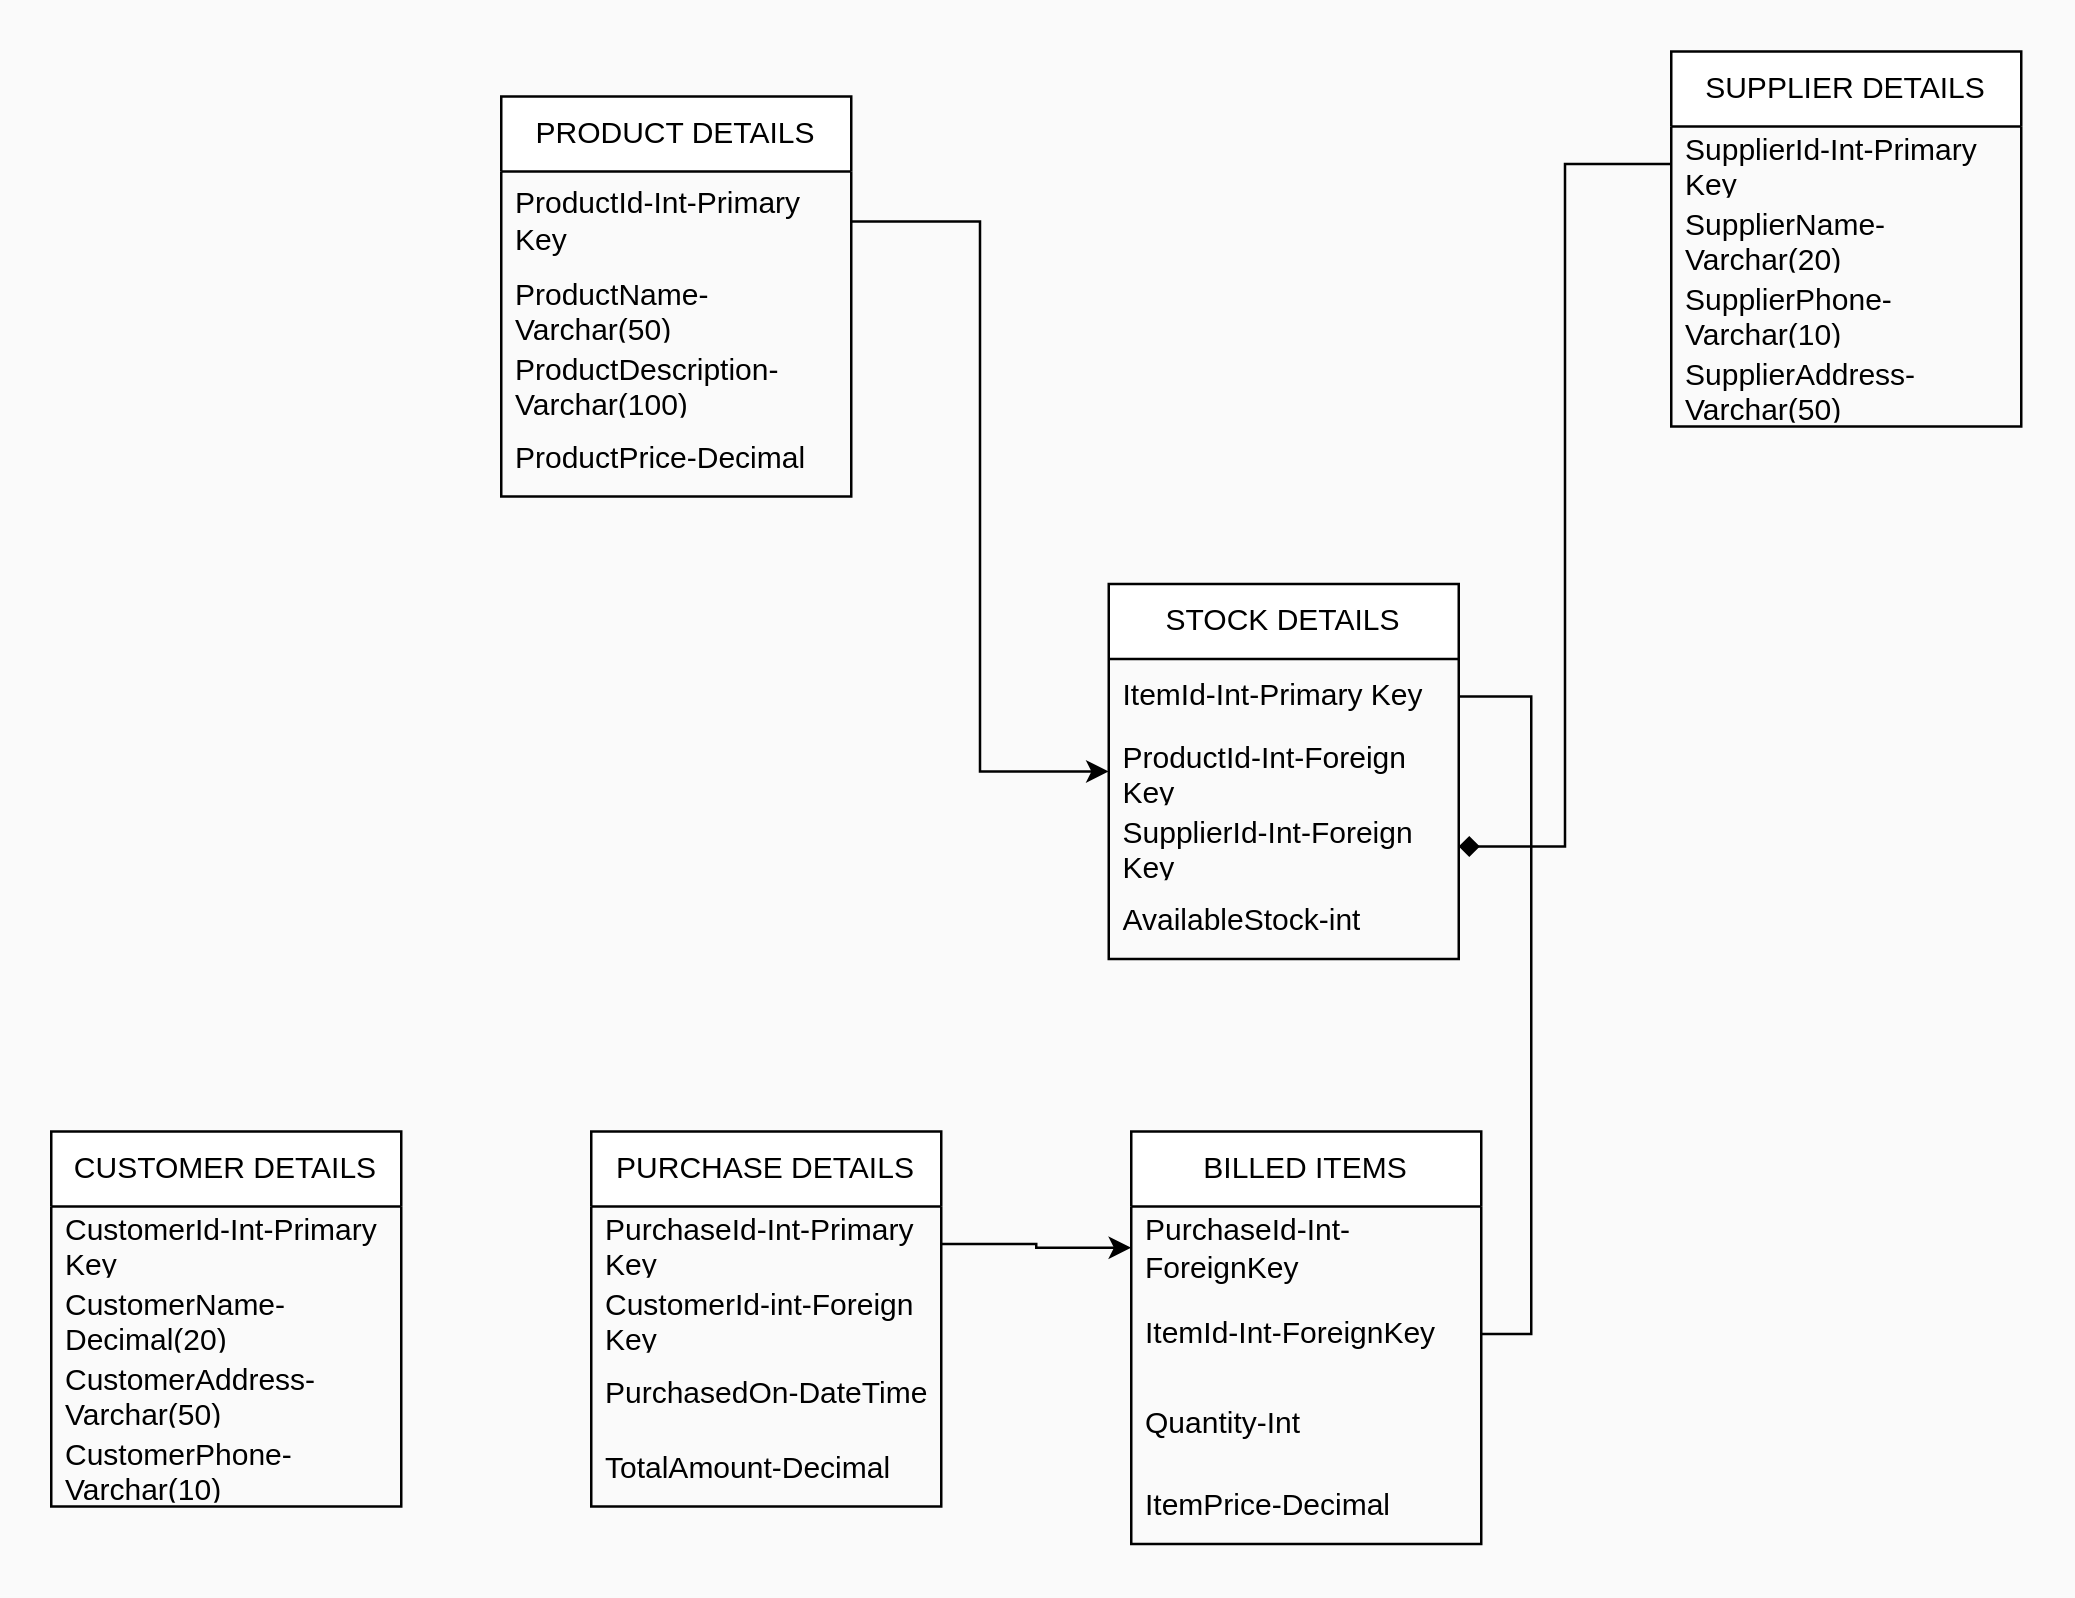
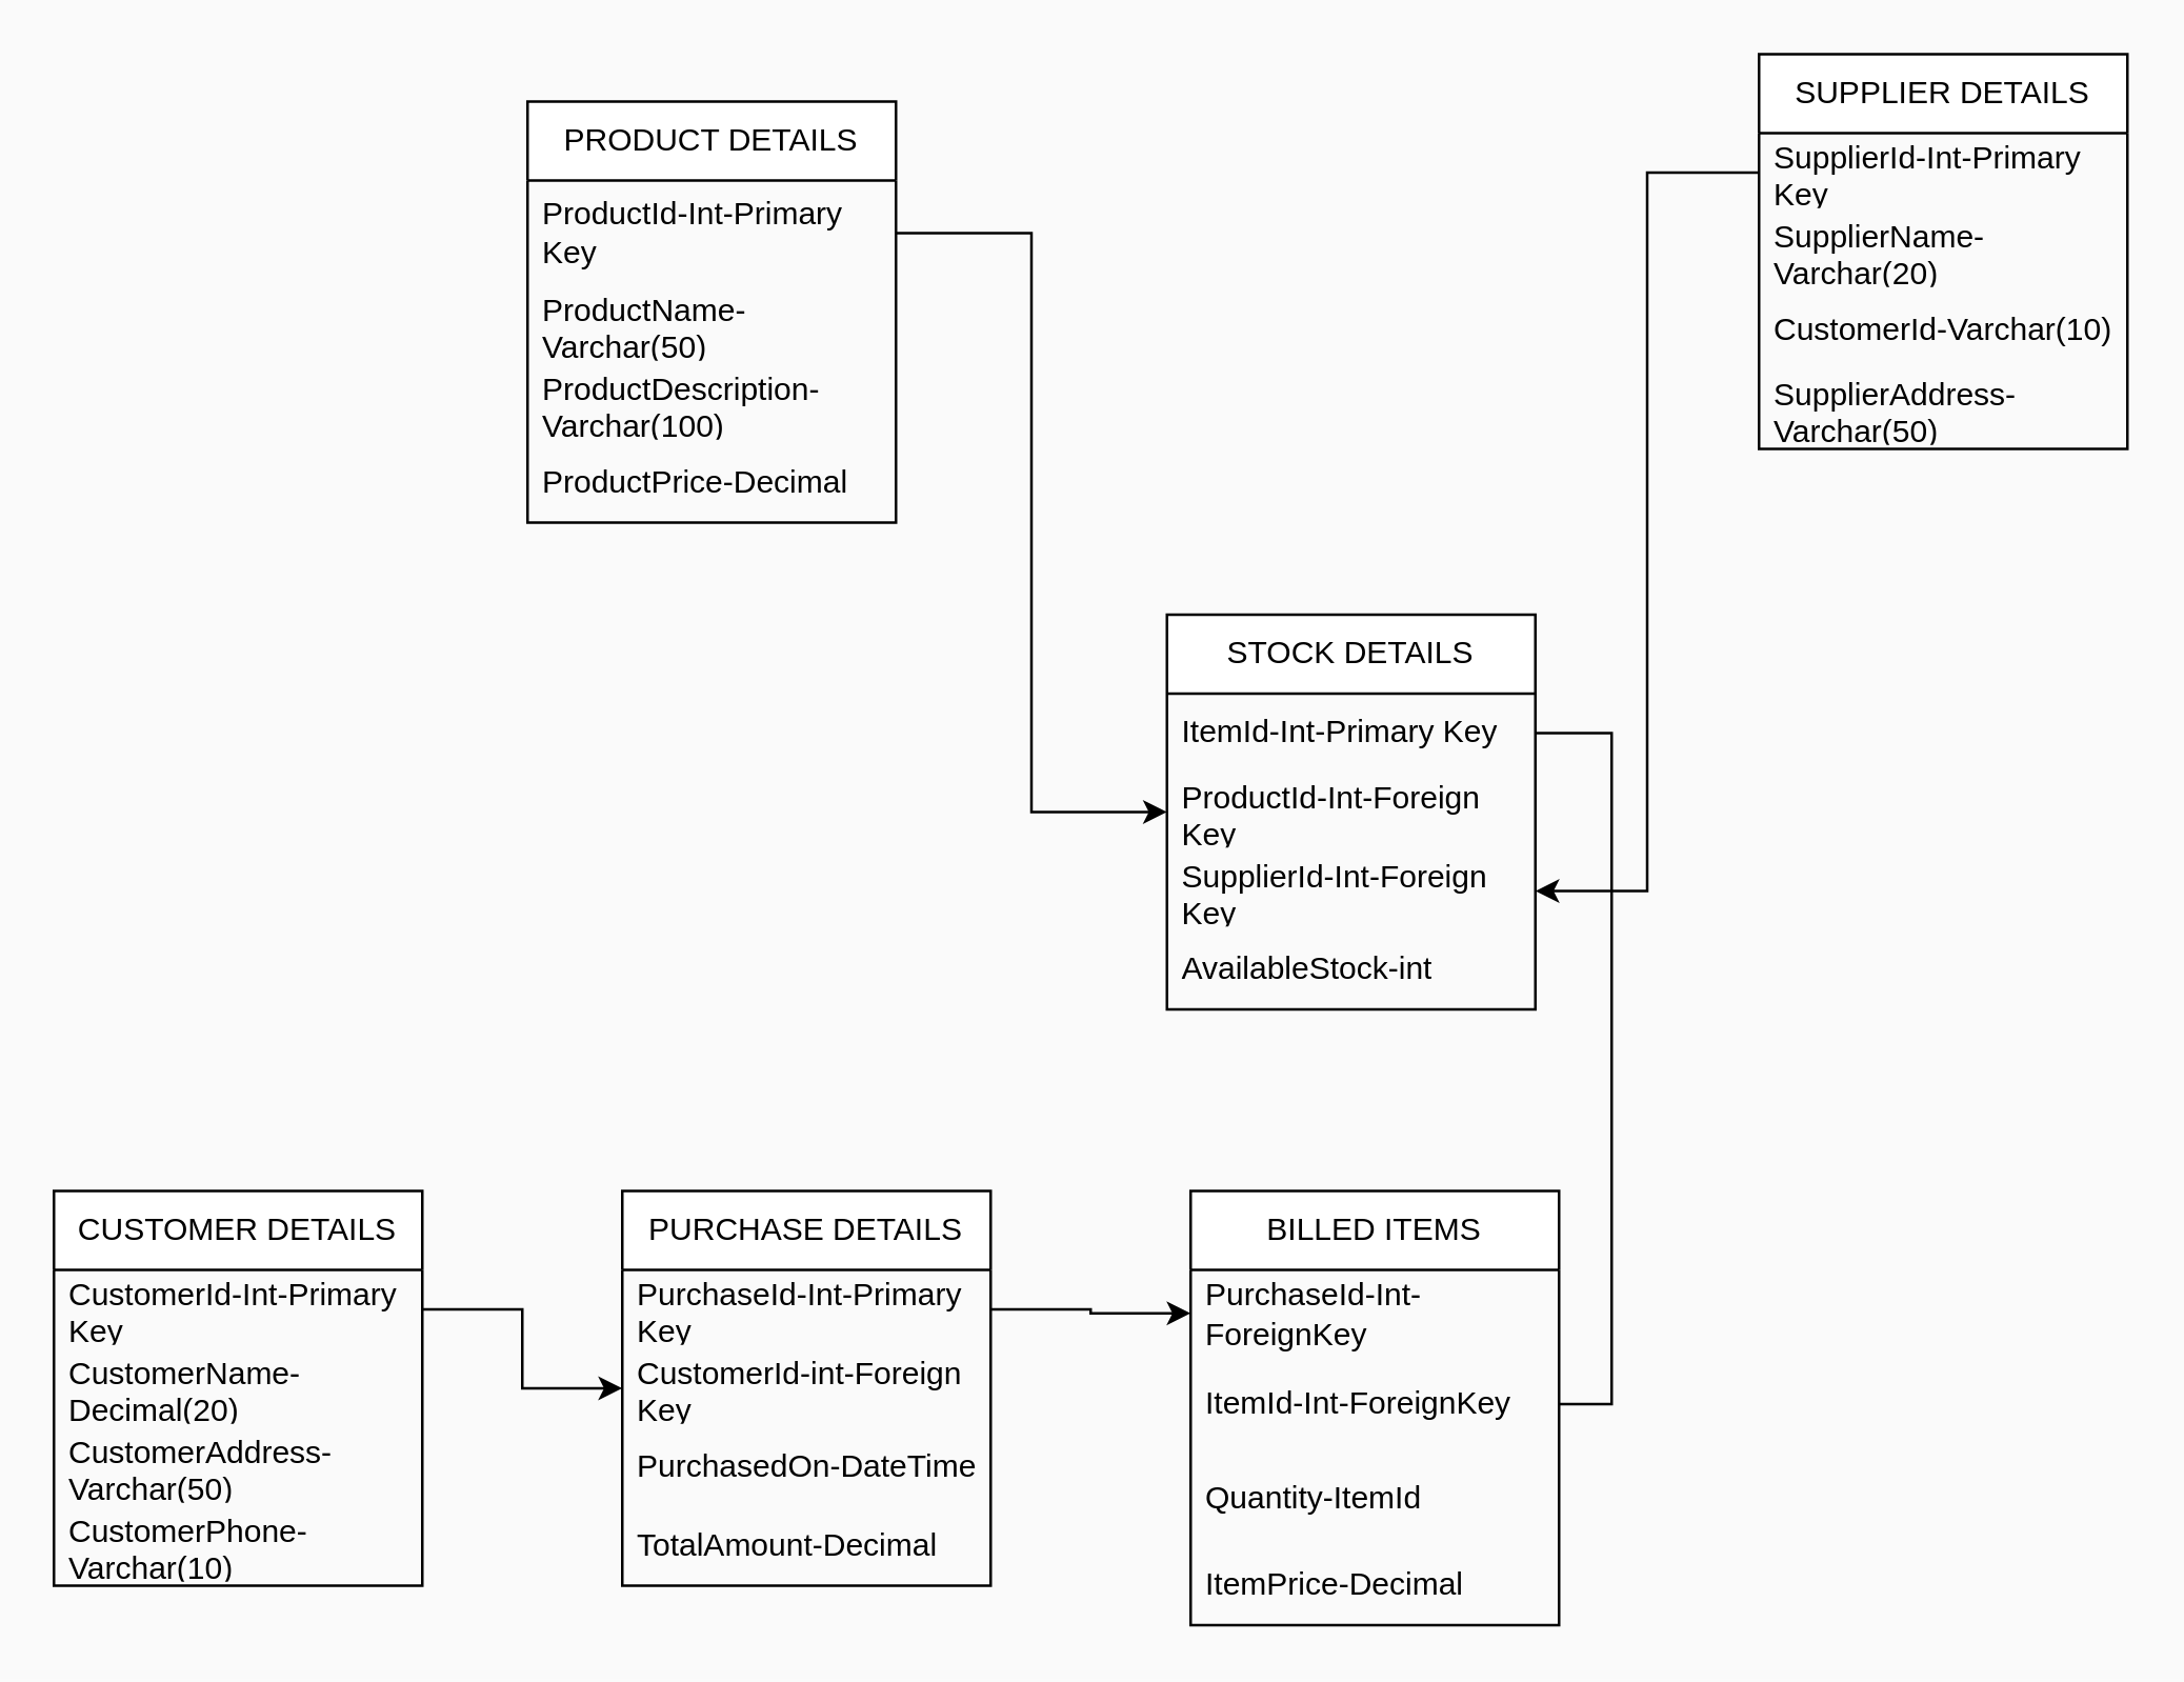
  <mxCell id="0" />
  <mxCell id="1" parent="0" />
  <mxCell id="2" value="PRODUCT DETAILS" style="swimlane;fontStyle=0;childLayout=stackLayout;horizontal=1;startSize=30;horizontalStack=0;resizeParent=1;resizeParentMax=0;resizeLast=0;collapsible=1;marginBottom=0;whiteSpace=wrap;html=1;" vertex="1" parent="1"><mxGeometry x="200" y="38" width="140" height="160" as="geometry" /></mxCell>
  <mxCell id="3" value="ProductId-Int-Primary Key" style="text;strokeColor=none;fillColor=none;align=left;verticalAlign=middle;spacingLeft=4;spacingRight=4;overflow=hidden;points=[[0,0.5],[1,0.5]];portConstraint=eastwest;rotatable=0;whiteSpace=wrap;html=1;" vertex="1" parent="2"><mxGeometry y="30" width="140" height="40" as="geometry" /></mxCell>
  <mxCell id="4" value="ProductName-Varchar(50)" style="text;strokeColor=none;fillColor=none;align=left;verticalAlign=middle;spacingLeft=4;spacingRight=4;overflow=hidden;points=[[0,0.5],[1,0.5]];portConstraint=eastwest;rotatable=0;whiteSpace=wrap;html=1;" vertex="1" parent="2"><mxGeometry y="70" width="140" height="30" as="geometry" /></mxCell>
  <mxCell id="5" value="ProductDescription-Varchar(100)" style="text;strokeColor=none;fillColor=none;align=left;verticalAlign=middle;spacingLeft=4;spacingRight=4;overflow=hidden;points=[[0,0.5],[1,0.5]];portConstraint=eastwest;rotatable=0;whiteSpace=wrap;html=1;" vertex="1" parent="2"><mxGeometry y="100" width="140" height="30" as="geometry" /></mxCell>
  <mxCell id="6" value="ProductPrice-Decimal" style="text;strokeColor=none;fillColor=none;align=left;verticalAlign=middle;spacingLeft=4;spacingRight=4;overflow=hidden;points=[[0,0.5],[1,0.5]];portConstraint=eastwest;rotatable=0;whiteSpace=wrap;html=1;" vertex="1" parent="2"><mxGeometry y="130" width="140" height="30" as="geometry" /></mxCell>
  <mxCell id="7" value="SUPPLIER DETAILS" style="swimlane;fontStyle=0;childLayout=stackLayout;horizontal=1;startSize=30;horizontalStack=0;resizeParent=1;resizeParentMax=0;resizeLast=0;collapsible=1;marginBottom=0;whiteSpace=wrap;html=1;" vertex="1" parent="1"><mxGeometry x="668" y="20" width="140" height="150" as="geometry" /></mxCell>
  <mxCell id="8" value="SupplierId-Int-Primary Key" style="text;strokeColor=none;fillColor=none;align=left;verticalAlign=middle;spacingLeft=4;spacingRight=4;overflow=hidden;points=[[0,0.5],[1,0.5]];portConstraint=eastwest;rotatable=0;whiteSpace=wrap;html=1;" vertex="1" parent="7"><mxGeometry y="30" width="140" height="30" as="geometry" /></mxCell>
  <mxCell id="9" value="SupplierName-Varchar(20)" style="text;strokeColor=none;fillColor=none;align=left;verticalAlign=middle;spacingLeft=4;spacingRight=4;overflow=hidden;points=[[0,0.5],[1,0.5]];portConstraint=eastwest;rotatable=0;whiteSpace=wrap;html=1;" vertex="1" parent="7"><mxGeometry y="60" width="140" height="30" as="geometry" /></mxCell>
- <mxCell id="10" value="SupplierPhone-Varchar(10)" style="text;strokeColor=none;fillColor=none;align=left;verticalAlign=middle;spacingLeft=4;spacingRight=4;overflow=hidden;points=[[0,0.5],[1,0.5]];portConstraint=eastwest;rotatable=0;whiteSpace=wrap;html=1;" vertex="1" parent="7"><mxGeometry y="90" width="140" height="30" as="geometry" /></mxCell>
+ <mxCell id="10" value="CustomerId-Varchar(10)" style="text;strokeColor=none;fillColor=none;align=left;verticalAlign=middle;spacingLeft=4;spacingRight=4;overflow=hidden;points=[[0,0.5],[1,0.5]];portConstraint=eastwest;rotatable=0;whiteSpace=wrap;html=1;" vertex="1" parent="7"><mxGeometry y="90" width="140" height="30" as="geometry" /></mxCell>
  <mxCell id="11" value="SupplierAddress-Varchar(50)" style="text;strokeColor=none;fillColor=none;align=left;verticalAlign=middle;spacingLeft=4;spacingRight=4;overflow=hidden;points=[[0,0.5],[1,0.5]];portConstraint=eastwest;rotatable=0;whiteSpace=wrap;html=1;" vertex="1" parent="7"><mxGeometry y="120" width="140" height="30" as="geometry" /></mxCell>
  <mxCell id="12" value="CUSTOMER DETAILS" style="swimlane;fontStyle=0;childLayout=stackLayout;horizontal=1;startSize=30;horizontalStack=0;resizeParent=1;resizeParentMax=0;resizeLast=0;collapsible=1;marginBottom=0;whiteSpace=wrap;html=1;" vertex="1" parent="1"><mxGeometry x="20" y="452" width="140" height="150" as="geometry" /></mxCell>
  <mxCell id="13" value="CustomerId-Int-Primary Key" style="text;strokeColor=none;fillColor=none;align=left;verticalAlign=middle;spacingLeft=4;spacingRight=4;overflow=hidden;points=[[0,0.5],[1,0.5]];portConstraint=eastwest;rotatable=0;whiteSpace=wrap;html=1;" vertex="1" parent="12"><mxGeometry y="30" width="140" height="30" as="geometry" /></mxCell>
  <mxCell id="14" value="CustomerName-Decimal(20)" style="text;strokeColor=none;fillColor=none;align=left;verticalAlign=middle;spacingLeft=4;spacingRight=4;overflow=hidden;points=[[0,0.5],[1,0.5]];portConstraint=eastwest;rotatable=0;whiteSpace=wrap;html=1;" vertex="1" parent="12"><mxGeometry y="60" width="140" height="30" as="geometry" /></mxCell>
  <mxCell id="15" value="CustomerAddress-Varchar(50)" style="text;strokeColor=none;fillColor=none;align=left;verticalAlign=middle;spacingLeft=4;spacingRight=4;overflow=hidden;points=[[0,0.5],[1,0.5]];portConstraint=eastwest;rotatable=0;whiteSpace=wrap;html=1;" vertex="1" parent="12"><mxGeometry y="90" width="140" height="30" as="geometry" /></mxCell>
  <mxCell id="16" value="CustomerPhone-Varchar(10)" style="text;strokeColor=none;fillColor=none;align=left;verticalAlign=middle;spacingLeft=4;spacingRight=4;overflow=hidden;points=[[0,0.5],[1,0.5]];portConstraint=eastwest;rotatable=0;whiteSpace=wrap;html=1;" vertex="1" parent="12"><mxGeometry y="120" width="140" height="30" as="geometry" /></mxCell>
  <mxCell id="17" value="STOCK DETAILS" style="swimlane;fontStyle=0;childLayout=stackLayout;horizontal=1;startSize=30;horizontalStack=0;resizeParent=1;resizeParentMax=0;resizeLast=0;collapsible=1;marginBottom=0;whiteSpace=wrap;html=1;" vertex="1" parent="1"><mxGeometry x="443" y="233" width="140" height="150" as="geometry" /></mxCell>
  <mxCell id="18" value="ItemId-Int-Primary Key" style="text;strokeColor=none;fillColor=none;align=left;verticalAlign=middle;spacingLeft=4;spacingRight=4;overflow=hidden;points=[[0,0.5],[1,0.5]];portConstraint=eastwest;rotatable=0;whiteSpace=wrap;html=1;" vertex="1" parent="17"><mxGeometry y="30" width="140" height="30" as="geometry" /></mxCell>
  <mxCell id="19" value="ProductId-Int-Foreign Key" style="text;strokeColor=none;fillColor=none;align=left;verticalAlign=middle;spacingLeft=4;spacingRight=4;overflow=hidden;points=[[0,0.5],[1,0.5]];portConstraint=eastwest;rotatable=0;whiteSpace=wrap;html=1;" vertex="1" parent="17"><mxGeometry y="60" width="140" height="30" as="geometry" /></mxCell>
  <mxCell id="20" value="SupplierId-Int-Foreign Key" style="text;strokeColor=none;fillColor=none;align=left;verticalAlign=middle;spacingLeft=4;spacingRight=4;overflow=hidden;points=[[0,0.5],[1,0.5]];portConstraint=eastwest;rotatable=0;whiteSpace=wrap;html=1;" vertex="1" parent="17"><mxGeometry y="90" width="140" height="30" as="geometry" /></mxCell>
  <mxCell id="21" value="AvailableStock-int" style="text;strokeColor=none;fillColor=none;align=left;verticalAlign=middle;spacingLeft=4;spacingRight=4;overflow=hidden;points=[[0,0.5],[1,0.5]];portConstraint=eastwest;rotatable=0;whiteSpace=wrap;html=1;" vertex="1" parent="17"><mxGeometry y="120" width="140" height="30" as="geometry" /></mxCell>
  <mxCell id="22" style="edgeStyle=orthogonalEdgeStyle;rounded=0;orthogonalLoop=1;jettySize=auto;html=1;entryX=0;entryY=0.5;entryDx=0;entryDy=0;" edge="1" parent="1" source="3" target="19"><mxGeometry relative="1" as="geometry" /></mxCell>
- <mxCell id="23" style="edgeStyle=orthogonalEdgeStyle;rounded=0;orthogonalLoop=1;jettySize=auto;html=1;entryX=1;entryY=0.5;entryDx=0;entryDy=0;endArrow=diamond;" edge="1" parent="1" source="8" target="20"><mxGeometry relative="1" as="geometry" /></mxCell>
+ <mxCell id="23" style="edgeStyle=orthogonalEdgeStyle;rounded=0;orthogonalLoop=1;jettySize=auto;html=1;entryX=1;entryY=0.5;entryDx=0;entryDy=0;" edge="1" parent="1" source="8" target="20"><mxGeometry relative="1" as="geometry" /></mxCell>
  <mxCell id="24" value="PURCHASE DETAILS" style="swimlane;fontStyle=0;childLayout=stackLayout;horizontal=1;startSize=30;horizontalStack=0;resizeParent=1;resizeParentMax=0;resizeLast=0;collapsible=1;marginBottom=0;whiteSpace=wrap;html=1;" vertex="1" parent="1"><mxGeometry x="236" y="452" width="140" height="150" as="geometry" /></mxCell>
  <mxCell id="25" value="PurchaseId-Int-Primary Key" style="text;strokeColor=none;fillColor=none;align=left;verticalAlign=middle;spacingLeft=4;spacingRight=4;overflow=hidden;points=[[0,0.5],[1,0.5]];portConstraint=eastwest;rotatable=0;whiteSpace=wrap;html=1;" vertex="1" parent="24"><mxGeometry y="30" width="140" height="30" as="geometry" /></mxCell>
  <mxCell id="26" value="CustomerId-int-Foreign Key" style="text;strokeColor=none;fillColor=none;align=left;verticalAlign=middle;spacingLeft=4;spacingRight=4;overflow=hidden;points=[[0,0.5],[1,0.5]];portConstraint=eastwest;rotatable=0;whiteSpace=wrap;html=1;" vertex="1" parent="24"><mxGeometry y="60" width="140" height="30" as="geometry" /></mxCell>
  <mxCell id="27" value="PurchasedOn-DateTime" style="text;strokeColor=none;fillColor=none;align=left;verticalAlign=middle;spacingLeft=4;spacingRight=4;overflow=hidden;points=[[0,0.5],[1,0.5]];portConstraint=eastwest;rotatable=0;whiteSpace=wrap;html=1;" vertex="1" parent="24"><mxGeometry y="90" width="140" height="30" as="geometry" /></mxCell>
  <mxCell id="28" value="TotalAmount-Decimal" style="text;strokeColor=none;fillColor=none;align=left;verticalAlign=middle;spacingLeft=4;spacingRight=4;overflow=hidden;points=[[0,0.5],[1,0.5]];portConstraint=eastwest;rotatable=0;whiteSpace=wrap;html=1;" vertex="1" parent="24"><mxGeometry y="120" width="140" height="30" as="geometry" /></mxCell>
  <mxCell id="29" value="BILLED ITEMS" style="swimlane;fontStyle=0;childLayout=stackLayout;horizontal=1;startSize=30;horizontalStack=0;resizeParent=1;resizeParentMax=0;resizeLast=0;collapsible=1;marginBottom=0;whiteSpace=wrap;html=1;" vertex="1" parent="1"><mxGeometry x="452" y="452" width="140" height="165" as="geometry" /></mxCell>
  <mxCell id="30" value="PurchaseId-Int-ForeignKey" style="text;strokeColor=none;fillColor=none;align=left;verticalAlign=middle;spacingLeft=4;spacingRight=4;overflow=hidden;points=[[0,0.5],[1,0.5]];portConstraint=eastwest;rotatable=0;whiteSpace=wrap;html=1;" vertex="1" parent="29"><mxGeometry y="30" width="140" height="33" as="geometry" /></mxCell>
  <mxCell id="31" value="ItemId-Int-ForeignKey" style="text;strokeColor=none;fillColor=none;align=left;verticalAlign=middle;spacingLeft=4;spacingRight=4;overflow=hidden;points=[[0,0.5],[1,0.5]];portConstraint=eastwest;rotatable=0;whiteSpace=wrap;html=1;" vertex="1" parent="29"><mxGeometry y="63" width="140" height="36" as="geometry" /></mxCell>
- <mxCell id="32" value="Quantity-Int" style="text;strokeColor=none;fillColor=none;align=left;verticalAlign=middle;spacingLeft=4;spacingRight=4;overflow=hidden;points=[[0,0.5],[1,0.5]];portConstraint=eastwest;rotatable=0;whiteSpace=wrap;html=1;" vertex="1" parent="29"><mxGeometry y="99" width="140" height="36" as="geometry" /></mxCell>
+ <mxCell id="32" value="Quantity-ItemId" style="text;strokeColor=none;fillColor=none;align=left;verticalAlign=middle;spacingLeft=4;spacingRight=4;overflow=hidden;points=[[0,0.5],[1,0.5]];portConstraint=eastwest;rotatable=0;whiteSpace=wrap;html=1;" vertex="1" parent="29"><mxGeometry y="99" width="140" height="36" as="geometry" /></mxCell>
  <mxCell id="33" value="ItemPrice-Decimal" style="text;strokeColor=none;fillColor=none;align=left;verticalAlign=middle;spacingLeft=4;spacingRight=4;overflow=hidden;points=[[0,0.5],[1,0.5]];portConstraint=eastwest;rotatable=0;whiteSpace=wrap;html=1;" vertex="1" parent="29"><mxGeometry y="135" width="140" height="30" as="geometry" /></mxCell>
  <mxCell id="34" style="edgeStyle=orthogonalEdgeStyle;rounded=0;orthogonalLoop=1;jettySize=auto;html=1;entryX=1;entryY=0.5;entryDx=0;entryDy=0;endArrow=none;" edge="1" parent="1" source="18" target="31"><mxGeometry relative="1" as="geometry" /></mxCell>
  <mxCell id="35" style="edgeStyle=orthogonalEdgeStyle;rounded=0;orthogonalLoop=1;jettySize=auto;html=1;" edge="1" parent="1" source="25" target="30"><mxGeometry relative="1" as="geometry" /></mxCell>
+ <mxCell id="36" style="edgeStyle=orthogonalEdgeStyle;rounded=0;orthogonalLoop=1;jettySize=auto;html=1;entryX=0;entryY=0.5;entryDx=0;entryDy=0;" edge="1" parent="1" source="13" target="26"><mxGeometry relative="1" as="geometry" /></mxCell>
